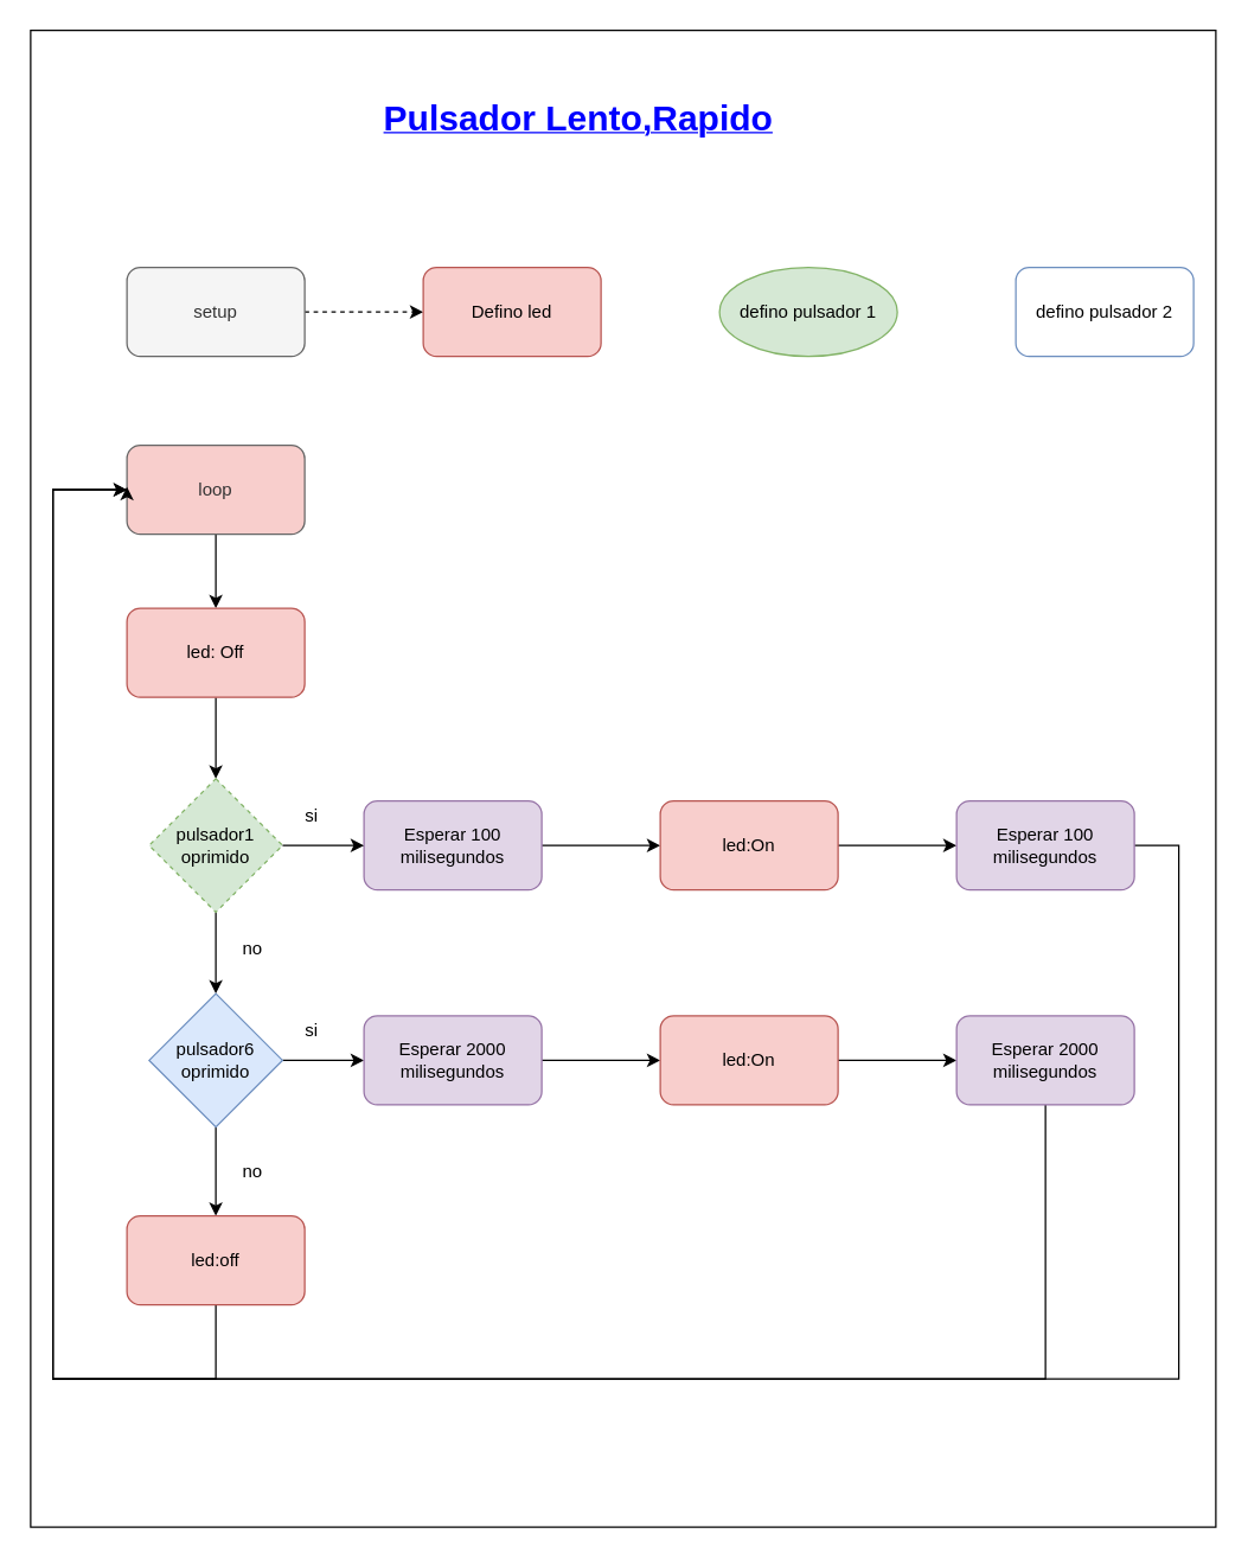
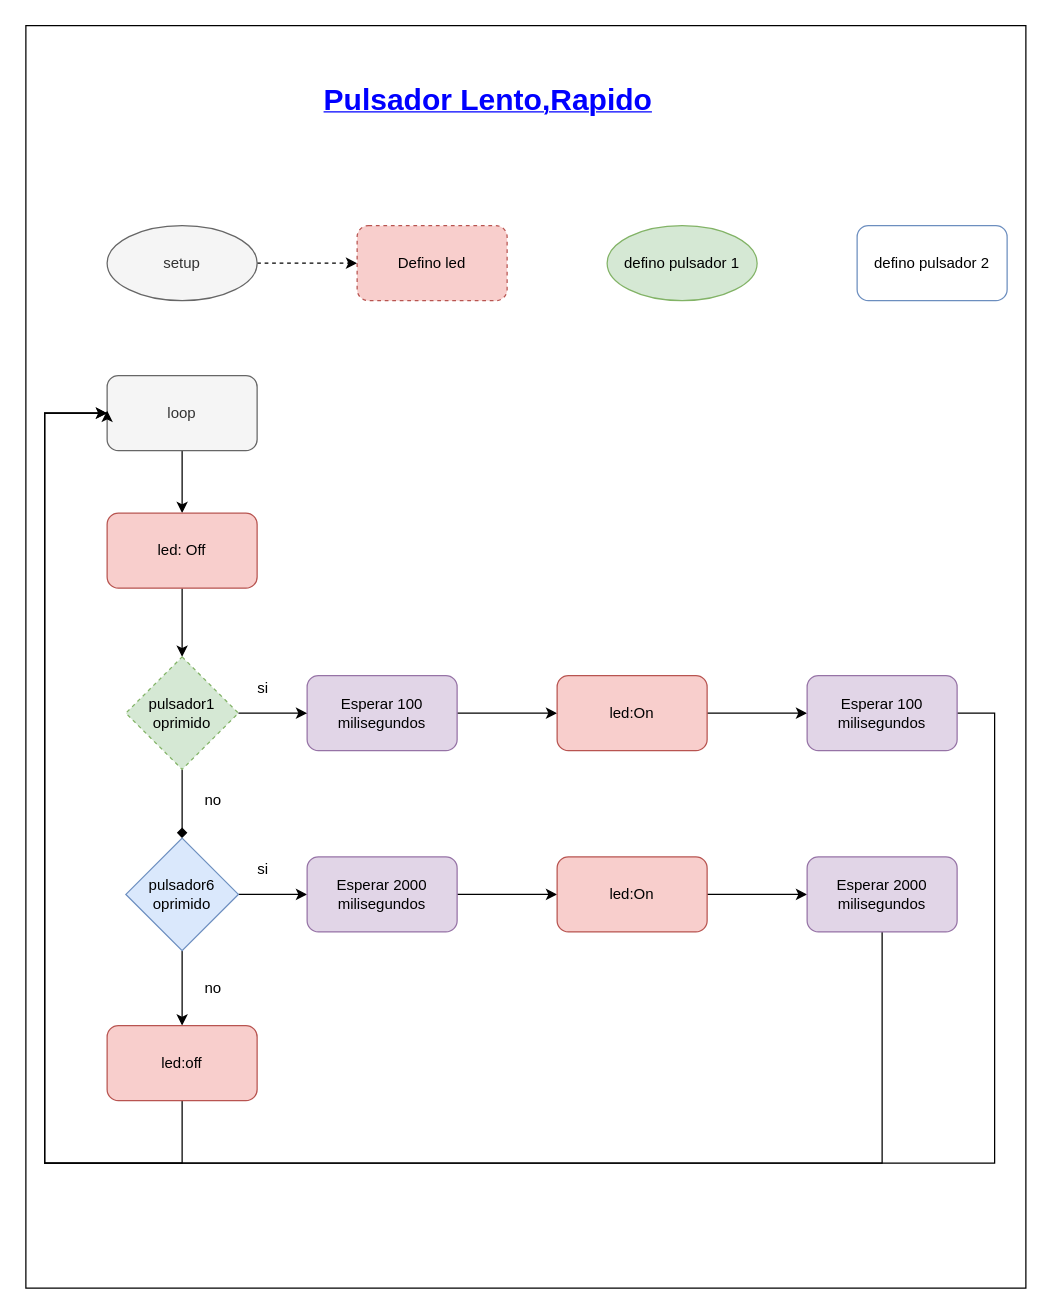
  <mxCell id="0" />
  <mxCell id="1" parent="0" />
  <mxCell id="2" value="" style="rounded=0;whiteSpace=wrap;html=1;" vertex="1" parent="1"><mxGeometry x="20" y="20" width="800" height="1010" as="geometry" /></mxCell>
  <mxCell id="3" value="" style="edgeStyle=orthogonalEdgeStyle;rounded=0;orthogonalLoop=1;jettySize=auto;html=1;dashed=1;" edge="1" parent="1" source="4" target="7"><mxGeometry relative="1" as="geometry" /></mxCell>
- <mxCell id="4" value="setup" style="rounded=1;whiteSpace=wrap;html=1;fillColor=#f5f5f5;strokeColor=#666666;fontColor=#333333;" vertex="1" parent="1"><mxGeometry x="85" y="180" width="120" height="60" as="geometry" /></mxCell>
+ <mxCell id="4" value="setup" style="ellipse;whiteSpace=wrap;html=1;fillColor=#f5f5f5;strokeColor=#666666;fontColor=#333333;" vertex="1" parent="1"><mxGeometry x="85" y="180" width="120" height="60" as="geometry" /></mxCell>
  <mxCell id="5" value="" style="edgeStyle=orthogonalEdgeStyle;rounded=0;orthogonalLoop=1;jettySize=auto;html=1;" edge="1" parent="1" source="6" target="11"><mxGeometry relative="1" as="geometry" /></mxCell>
- <mxCell id="6" value="loop" style="rounded=1;whiteSpace=wrap;html=1;fillColor=#f8cecc;strokeColor=#666666;fontColor=#333333;" vertex="1" parent="1"><mxGeometry x="85" y="300" width="120" height="60" as="geometry" /></mxCell>
- <mxCell id="7" value="Defino led" style="rounded=1;whiteSpace=wrap;html=1;fillColor=#f8cecc;strokeColor=#b85450;" vertex="1" parent="1"><mxGeometry x="285" y="180" width="120" height="60" as="geometry" /></mxCell>
+ <mxCell id="6" value="loop" style="rounded=1;whiteSpace=wrap;html=1;fillColor=#f5f5f5;strokeColor=#666666;fontColor=#333333;" vertex="1" parent="1"><mxGeometry x="85" y="300" width="120" height="60" as="geometry" /></mxCell>
+ <mxCell id="7" value="Defino led" style="rounded=1;whiteSpace=wrap;html=1;fillColor=#f8cecc;strokeColor=#b85450;dashed=1;" vertex="1" parent="1"><mxGeometry x="285" y="180" width="120" height="60" as="geometry" /></mxCell>
  <mxCell id="8" value="defino pulsador 1" style="ellipse;whiteSpace=wrap;html=1;fillColor=#d5e8d4;strokeColor=#82b366;" vertex="1" parent="1"><mxGeometry x="485" y="180" width="120" height="60" as="geometry" /></mxCell>
  <mxCell id="9" value="defino pulsador 2" style="rounded=1;whiteSpace=wrap;html=1;fillColor=#ffffff;strokeColor=#6c8ebf;" vertex="1" parent="1"><mxGeometry x="685" y="180" width="120" height="60" as="geometry" /></mxCell>
  <mxCell id="10" value="" style="edgeStyle=orthogonalEdgeStyle;rounded=0;orthogonalLoop=1;jettySize=auto;html=1;" edge="1" parent="1" source="11" target="20"><mxGeometry relative="1" as="geometry" /></mxCell>
  <mxCell id="11" value="led: Off" style="rounded=1;whiteSpace=wrap;html=1;fillColor=#f8cecc;strokeColor=#b85450;" vertex="1" parent="1"><mxGeometry x="85" y="410" width="120" height="60" as="geometry" /></mxCell>
  <mxCell id="12" value="" style="edgeStyle=orthogonalEdgeStyle;rounded=0;orthogonalLoop=1;jettySize=auto;html=1;" edge="1" parent="1" source="13" target="15"><mxGeometry relative="1" as="geometry" /></mxCell>
  <mxCell id="13" value="Esperar 100 milisegundos" style="rounded=1;whiteSpace=wrap;html=1;fillColor=#e1d5e7;strokeColor=#9673a6;" vertex="1" parent="1"><mxGeometry x="245" y="540" width="120" height="60" as="geometry" /></mxCell>
  <mxCell id="14" value="" style="edgeStyle=orthogonalEdgeStyle;rounded=0;orthogonalLoop=1;jettySize=auto;html=1;" edge="1" parent="1" source="15" target="17"><mxGeometry relative="1" as="geometry" /></mxCell>
  <mxCell id="15" value="led:On" style="rounded=1;whiteSpace=wrap;html=1;fillColor=#f8cecc;strokeColor=#b85450;" vertex="1" parent="1"><mxGeometry x="445" y="540" width="120" height="60" as="geometry" /></mxCell>
  <mxCell id="16" style="edgeStyle=orthogonalEdgeStyle;rounded=0;orthogonalLoop=1;jettySize=auto;html=1;" edge="1" parent="1" source="17"><mxGeometry relative="1" as="geometry"><mxPoint x="85" y="330" as="targetPoint" /><Array as="points"><mxPoint x="795" y="570" /><mxPoint x="795" y="930" /><mxPoint x="35" y="930" /><mxPoint x="35" y="330" /></Array></mxGeometry></mxCell>
  <mxCell id="17" value="Esperar 100 milisegundos" style="rounded=1;whiteSpace=wrap;html=1;fillColor=#e1d5e7;strokeColor=#9673a6;" vertex="1" parent="1"><mxGeometry x="645" y="540" width="120" height="60" as="geometry" /></mxCell>
- <mxCell id="18" value="" style="edgeStyle=orthogonalEdgeStyle;rounded=0;orthogonalLoop=1;jettySize=auto;html=1;" edge="1" parent="1" source="20" target="23"><mxGeometry relative="1" as="geometry" /></mxCell>
+ <mxCell id="18" value="" style="edgeStyle=orthogonalEdgeStyle;rounded=0;orthogonalLoop=1;jettySize=auto;html=1;endArrow=diamond;" edge="1" parent="1" source="20" target="23"><mxGeometry relative="1" as="geometry" /></mxCell>
  <mxCell id="19" value="" style="edgeStyle=orthogonalEdgeStyle;rounded=0;orthogonalLoop=1;jettySize=auto;html=1;" edge="1" parent="1" source="20" target="13"><mxGeometry relative="1" as="geometry" /></mxCell>
  <mxCell id="20" value="pulsador1 oprimido" style="rhombus;whiteSpace=wrap;html=1;fillColor=#d5e8d4;strokeColor=#82b366;dashed=1;" vertex="1" parent="1"><mxGeometry x="100" y="525" width="90" height="90" as="geometry" /></mxCell>
  <mxCell id="21" value="" style="edgeStyle=orthogonalEdgeStyle;rounded=0;orthogonalLoop=1;jettySize=auto;html=1;" edge="1" parent="1" source="23" target="25"><mxGeometry relative="1" as="geometry" /></mxCell>
  <mxCell id="22" value="" style="edgeStyle=orthogonalEdgeStyle;rounded=0;orthogonalLoop=1;jettySize=auto;html=1;" edge="1" parent="1" source="23" target="31"><mxGeometry relative="1" as="geometry" /></mxCell>
  <mxCell id="23" value="&lt;div&gt;pulsador6&lt;/div&gt;&lt;div&gt;oprimido&lt;br&gt;&lt;/div&gt;" style="rhombus;whiteSpace=wrap;html=1;fillColor=#dae8fc;strokeColor=#6c8ebf;" vertex="1" parent="1"><mxGeometry x="100" y="670" width="90" height="90" as="geometry" /></mxCell>
  <mxCell id="24" value="" style="edgeStyle=orthogonalEdgeStyle;rounded=0;orthogonalLoop=1;jettySize=auto;html=1;" edge="1" parent="1" source="25" target="27"><mxGeometry relative="1" as="geometry" /></mxCell>
  <mxCell id="25" value="Esperar 2000 milisegundos" style="rounded=1;whiteSpace=wrap;html=1;fillColor=#e1d5e7;strokeColor=#9673a6;" vertex="1" parent="1"><mxGeometry x="245" y="685" width="120" height="60" as="geometry" /></mxCell>
  <mxCell id="26" value="" style="edgeStyle=orthogonalEdgeStyle;rounded=0;orthogonalLoop=1;jettySize=auto;html=1;" edge="1" parent="1" source="27" target="29"><mxGeometry relative="1" as="geometry" /></mxCell>
  <mxCell id="27" value="led:On" style="rounded=1;whiteSpace=wrap;html=1;fillColor=#f8cecc;strokeColor=#b85450;" vertex="1" parent="1"><mxGeometry x="445" y="685" width="120" height="60" as="geometry" /></mxCell>
  <mxCell id="28" style="edgeStyle=orthogonalEdgeStyle;rounded=0;orthogonalLoop=1;jettySize=auto;html=1;" edge="1" parent="1" source="29"><mxGeometry relative="1" as="geometry"><mxPoint x="85" y="328" as="targetPoint" /><Array as="points"><mxPoint x="705" y="930" /><mxPoint x="35" y="930" /><mxPoint x="35" y="330" /><mxPoint x="85" y="330" /></Array></mxGeometry></mxCell>
  <mxCell id="29" value="Esperar 2000 milisegundos" style="rounded=1;whiteSpace=wrap;html=1;fillColor=#e1d5e7;strokeColor=#9673a6;" vertex="1" parent="1"><mxGeometry x="645" y="685" width="120" height="60" as="geometry" /></mxCell>
  <mxCell id="30" style="edgeStyle=orthogonalEdgeStyle;rounded=0;orthogonalLoop=1;jettySize=auto;html=1;entryX=0;entryY=0.5;entryDx=0;entryDy=0;" edge="1" parent="1" source="31" target="6"><mxGeometry relative="1" as="geometry"><Array as="points"><mxPoint x="145" y="930" /><mxPoint x="35" y="930" /><mxPoint x="35" y="330" /></Array></mxGeometry></mxCell>
  <mxCell id="31" value="led:off" style="rounded=1;whiteSpace=wrap;html=1;fillColor=#f8cecc;strokeColor=#b85450;" vertex="1" parent="1"><mxGeometry x="85" y="820" width="120" height="60" as="geometry" /></mxCell>
  <mxCell id="32" value="si" style="text;html=1;strokeColor=none;fillColor=none;align=center;verticalAlign=middle;whiteSpace=wrap;rounded=0;" vertex="1" parent="1"><mxGeometry x="190" y="685" width="40" height="20" as="geometry" /></mxCell>
  <mxCell id="33" value="si" style="text;html=1;strokeColor=none;fillColor=none;align=center;verticalAlign=middle;whiteSpace=wrap;rounded=0;" vertex="1" parent="1"><mxGeometry x="190" y="540" width="40" height="20" as="geometry" /></mxCell>
  <mxCell id="34" value="no" style="text;html=1;strokeColor=none;fillColor=none;align=center;verticalAlign=middle;whiteSpace=wrap;rounded=0;" vertex="1" parent="1"><mxGeometry x="150" y="780" width="40" height="20" as="geometry" /></mxCell>
  <mxCell id="35" value="no" style="text;html=1;strokeColor=none;fillColor=none;align=center;verticalAlign=middle;whiteSpace=wrap;rounded=0;" vertex="1" parent="1"><mxGeometry x="150" y="630" width="40" height="20" as="geometry" /></mxCell>
  <mxCell id="36" value="&lt;font style=&quot;font-size: 24px&quot;&gt;Pulsador Lento,Rapido &lt;/font&gt;" style="text;html=1;strokeColor=none;fillColor=none;align=center;verticalAlign=middle;whiteSpace=wrap;rounded=0;fontStyle=5;fontColor=#0000FF;" vertex="1" parent="1"><mxGeometry x="255" y="70" width="270" height="20" as="geometry" /></mxCell>
